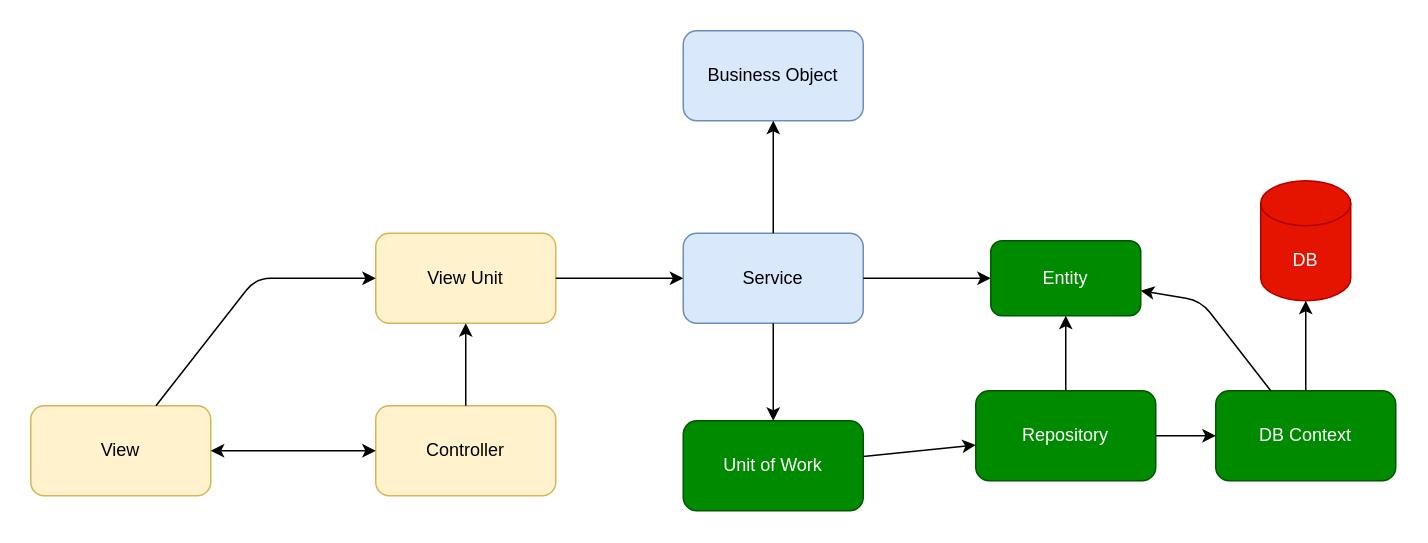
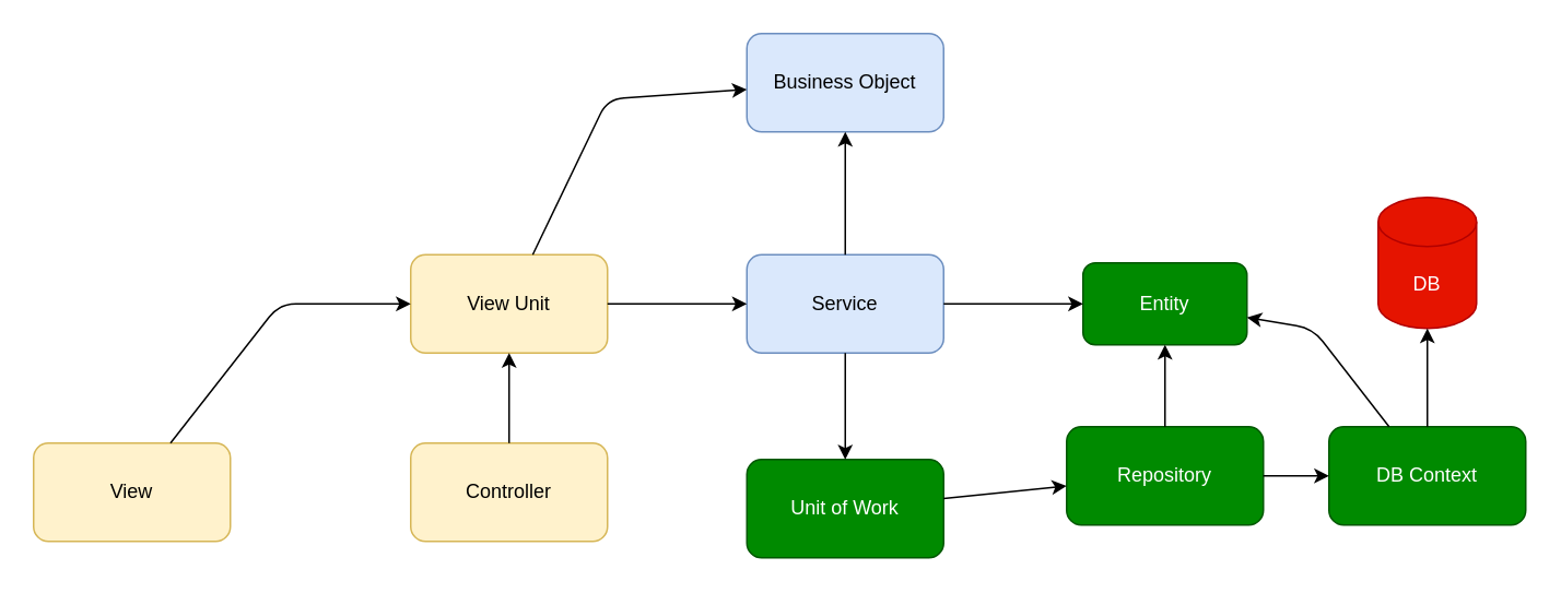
  <mxCell id="0" />
  <mxCell id="1" parent="0" />
  <mxCell id="2" value="DB" style="shape=cylinder3;whiteSpace=wrap;html=1;boundedLbl=1;backgroundOutline=1;size=15;fillColor=#e51400;strokeColor=#B20000;fontColor=#ffffff;" parent="1" vertex="1"><mxGeometry x="840" y="120" width="60" height="80" as="geometry" /></mxCell>
  <mxCell id="3" value="View" style="rounded=1;whiteSpace=wrap;html=1;fillColor=#fff2cc;strokeColor=#d6b656;" parent="1" vertex="1"><mxGeometry x="20" y="270" width="120" height="60" as="geometry" /></mxCell>
  <mxCell id="4" value="View Unit" style="rounded=1;whiteSpace=wrap;html=1;fillColor=#fff2cc;strokeColor=#d6b656;" parent="1" vertex="1"><mxGeometry x="250" y="155" width="120" height="60" as="geometry" /></mxCell>
  <mxCell id="5" value="Repository" style="rounded=1;whiteSpace=wrap;html=1;fillColor=#008a00;strokeColor=#005700;fontColor=#ffffff;" parent="1" vertex="1"><mxGeometry x="650" y="260" width="120" height="60" as="geometry" /></mxCell>
  <mxCell id="6" value="Service" style="rounded=1;whiteSpace=wrap;html=1;fillColor=#dae8fc;strokeColor=#6c8ebf;" parent="1" vertex="1"><mxGeometry x="455" y="155" width="120" height="60" as="geometry" /></mxCell>
  <mxCell id="7" value="Business Object" style="rounded=1;whiteSpace=wrap;html=1;fillColor=#dae8fc;strokeColor=#6c8ebf;" parent="1" vertex="1"><mxGeometry x="455" y="20" width="120" height="60" as="geometry" /></mxCell>
  <mxCell id="8" value="DB Context" style="rounded=1;whiteSpace=wrap;html=1;fillColor=#008a00;strokeColor=#005700;fontColor=#ffffff;" parent="1" vertex="1"><mxGeometry x="810" y="260" width="120" height="60" as="geometry" /></mxCell>
  <mxCell id="9" value="Entity" style="rounded=1;whiteSpace=wrap;html=1;fillColor=#008a00;strokeColor=#005700;fontColor=#ffffff;" parent="1" vertex="1"><mxGeometry x="660" y="160" width="100" height="50" as="geometry" /></mxCell>
  <mxCell id="10" value="Unit of Work" style="rounded=1;whiteSpace=wrap;html=1;fillColor=#008a00;strokeColor=#005700;fontColor=#ffffff;" parent="1" vertex="1"><mxGeometry x="455" y="280" width="120" height="60" as="geometry" /></mxCell>
  <mxCell id="11" value="Controller" style="rounded=1;whiteSpace=wrap;html=1;fillColor=#fff2cc;strokeColor=#d6b656;" parent="1" vertex="1"><mxGeometry x="250" y="270" width="120" height="60" as="geometry" /></mxCell>
  <mxCell id="12" value="" style="endArrow=classic;html=1;" parent="1" source="3" target="4" edge="1"><mxGeometry width="50" height="50" relative="1" as="geometry"><mxPoint x="130" y="230" as="sourcePoint" /><mxPoint x="180" y="180" as="targetPoint" /><Array as="points"><mxPoint x="170" y="185" /></Array></mxGeometry></mxCell>
- <mxCell id="13" value="" style="endArrow=classic;startArrow=classic;html=1;" parent="1" source="11" target="3" edge="1"><mxGeometry width="50" height="50" relative="1" as="geometry"><mxPoint x="70" y="420" as="sourcePoint" /><mxPoint x="120" y="370" as="targetPoint" /></mxGeometry></mxCell>
  <mxCell id="14" value="" style="endArrow=classic;html=1;" parent="1" source="11" target="4" edge="1"><mxGeometry width="50" height="50" relative="1" as="geometry"><mxPoint x="240" y="320" as="sourcePoint" /><mxPoint x="290" y="270" as="targetPoint" /></mxGeometry></mxCell>
+ <mxCell id="15" value="" style="endArrow=classic;html=1;" parent="1" source="4" target="7" edge="1"><mxGeometry width="50" height="50" relative="1" as="geometry"><mxPoint x="350" y="290" as="sourcePoint" /><mxPoint x="400" y="240" as="targetPoint" /><Array as="points"><mxPoint x="370" y="60" /></Array></mxGeometry></mxCell>
  <mxCell id="16" value="" style="endArrow=classic;html=1;" parent="1" source="4" target="6" edge="1"><mxGeometry width="50" height="50" relative="1" as="geometry"><mxPoint x="310" y="260" as="sourcePoint" /><mxPoint x="360" y="210" as="targetPoint" /></mxGeometry></mxCell>
  <mxCell id="17" value="" style="endArrow=classic;html=1;" parent="1" source="6" target="7" edge="1"><mxGeometry width="50" height="50" relative="1" as="geometry"><mxPoint x="570" y="110" as="sourcePoint" /><mxPoint x="620" y="60" as="targetPoint" /></mxGeometry></mxCell>
  <mxCell id="18" value="" style="endArrow=classic;html=1;" parent="1" source="6" target="9" edge="1"><mxGeometry width="50" height="50" relative="1" as="geometry"><mxPoint x="590" y="260" as="sourcePoint" /><mxPoint x="640" y="210" as="targetPoint" /></mxGeometry></mxCell>
  <mxCell id="19" value="" style="endArrow=classic;html=1;" parent="1" source="6" target="10" edge="1"><mxGeometry width="50" height="50" relative="1" as="geometry"><mxPoint x="480" y="300" as="sourcePoint" /><mxPoint x="530" y="250" as="targetPoint" /></mxGeometry></mxCell>
  <mxCell id="20" value="" style="endArrow=classic;html=1;" parent="1" source="10" target="5" edge="1"><mxGeometry width="50" height="50" relative="1" as="geometry"><mxPoint x="580" y="400" as="sourcePoint" /><mxPoint x="630" y="350" as="targetPoint" /></mxGeometry></mxCell>
  <mxCell id="21" value="" style="endArrow=classic;html=1;" parent="1" source="5" target="9" edge="1"><mxGeometry width="50" height="50" relative="1" as="geometry"><mxPoint x="680" y="310" as="sourcePoint" /><mxPoint x="730" y="260" as="targetPoint" /></mxGeometry></mxCell>
  <mxCell id="22" value="" style="endArrow=classic;html=1;" parent="1" source="5" target="8" edge="1"><mxGeometry width="50" height="50" relative="1" as="geometry"><mxPoint x="770" y="330" as="sourcePoint" /><mxPoint x="820" y="280" as="targetPoint" /></mxGeometry></mxCell>
  <mxCell id="23" value="" style="endArrow=classic;html=1;" parent="1" source="8" target="9" edge="1"><mxGeometry width="50" height="50" relative="1" as="geometry"><mxPoint x="780" y="260" as="sourcePoint" /><mxPoint x="830" y="210" as="targetPoint" /><Array as="points"><mxPoint x="800" y="200" /></Array></mxGeometry></mxCell>
  <mxCell id="24" value="" style="endArrow=classic;html=1;" parent="1" source="8" target="2" edge="1"><mxGeometry width="50" height="50" relative="1" as="geometry"><mxPoint x="710" y="150" as="sourcePoint" /><mxPoint x="760" y="100" as="targetPoint" /></mxGeometry></mxCell>
